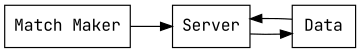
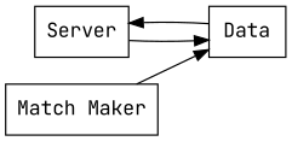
  digraph {
    fontname="JetBrains Mono"
    rankdir=LR
    node [fontname="JetBrains Mono" shape=record]
    edge [fontname="JetBrains Mono"]
    n1 [label=Server]
    n2 [label=Data]
    n3 [label="Match Maker"]
    n1 -> n2
    n2 -> n1
-   n3 -> n1
+   n3 -> n2
  }
